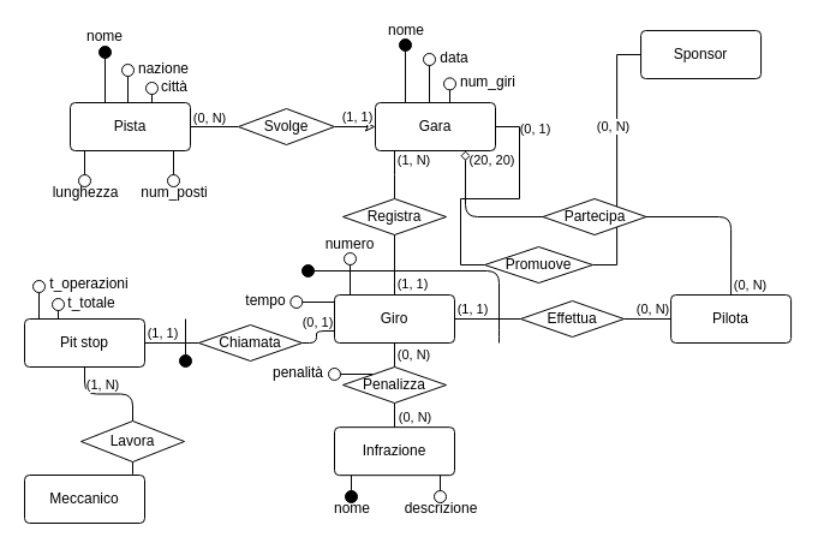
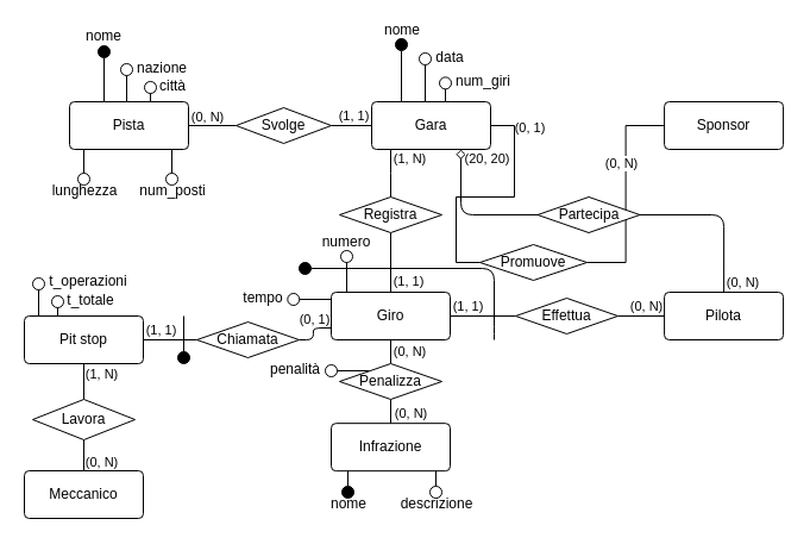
  <mxCell id="0" />
  <mxCell id="1" parent="0" />
  <mxCell id="2" value="Gara" style="rounded=1;arcSize=10;whiteSpace=wrap;html=1;align=center;" parent="1" vertex="1"><mxGeometry x="312" y="85" width="100" height="40" as="geometry" /></mxCell>
  <mxCell id="3" value="Pista" style="rounded=1;arcSize=10;whiteSpace=wrap;html=1;align=center;" parent="1" vertex="1"><mxGeometry x="58" y="85" width="100" height="40" as="geometry" /></mxCell>
  <mxCell id="4" value="Giro" style="rounded=1;arcSize=10;whiteSpace=wrap;html=1;align=center;" parent="1" vertex="1"><mxGeometry x="278" y="245" width="100" height="40" as="geometry" /></mxCell>
  <mxCell id="5" value="Infrazione" style="rounded=1;arcSize=10;whiteSpace=wrap;html=1;align=center;" parent="1" vertex="1"><mxGeometry x="278" y="355.16" width="100" height="40" as="geometry" /></mxCell>
- <mxCell id="6" value="Sponsor" style="rounded=1;arcSize=10;whiteSpace=wrap;html=1;align=center;" parent="1" vertex="1"><mxGeometry x="533.07" y="25" width="100" height="40" as="geometry" /></mxCell>
+ <mxCell id="6" value="Sponsor" style="rounded=1;arcSize=10;whiteSpace=wrap;html=1;align=center;" parent="1" vertex="1"><mxGeometry x="558.07" y="85" width="100" height="40" as="geometry" /></mxCell>
  <mxCell id="7" value="Pit stop" style="rounded=1;arcSize=10;whiteSpace=wrap;html=1;align=center;" parent="1" vertex="1"><mxGeometry x="20" y="265" width="100" height="40" as="geometry" /></mxCell>
  <mxCell id="8" value="" style="endArrow=none;html=1;rounded=0;strokeColor=default;entryX=0.5;entryY=1;entryDx=0;entryDy=0;exitX=0.25;exitY=0;exitDx=0;exitDy=0;" parent="1" source="2" target="9" edge="1"><mxGeometry width="50" height="50" relative="1" as="geometry"><mxPoint x="342" y="75" as="sourcePoint" /><mxPoint x="292" y="62" as="targetPoint" /></mxGeometry></mxCell>
  <mxCell id="9" value="" style="ellipse;whiteSpace=wrap;html=1;aspect=fixed;fillColor=#000000;" parent="1" vertex="1"><mxGeometry x="332" y="32" width="10" height="10" as="geometry" /></mxCell>
  <mxCell id="10" value="nome" style="text;html=1;strokeColor=none;fillColor=none;align=center;verticalAlign=middle;whiteSpace=wrap;rounded=0;" parent="1" vertex="1"><mxGeometry x="308" y="20" width="60" height="10" as="geometry" /></mxCell>
  <mxCell id="11" value="" style="endArrow=none;html=1;rounded=0;strokeColor=default;entryX=0.5;entryY=1;entryDx=0;entryDy=0;exitX=0.4;exitY=-0.009;exitDx=0;exitDy=0;exitPerimeter=0;" parent="1" target="12" edge="1"><mxGeometry width="50" height="50" relative="1" as="geometry"><mxPoint x="357" y="85" as="sourcePoint" /><mxPoint x="303" y="85.36" as="targetPoint" /></mxGeometry></mxCell>
  <mxCell id="12" value="" style="ellipse;whiteSpace=wrap;html=1;aspect=fixed;fillColor=none;" parent="1" vertex="1"><mxGeometry x="352" y="44" width="10" height="10" as="geometry" /></mxCell>
  <mxCell id="13" value="data" style="text;html=1;strokeColor=none;fillColor=none;align=center;verticalAlign=middle;whiteSpace=wrap;rounded=0;" parent="1" vertex="1"><mxGeometry x="348" y="43" width="60" height="10" as="geometry" /></mxCell>
  <mxCell id="14" style="edgeStyle=orthogonalEdgeStyle;rounded=0;orthogonalLoop=1;jettySize=auto;html=1;exitX=1;exitY=0.5;exitDx=0;exitDy=0;entryX=0;entryY=0.5;entryDx=0;entryDy=0;endArrow=none;endFill=0;" parent="1" source="18" target="6" edge="1"><mxGeometry relative="1" as="geometry" /></mxCell>
  <mxCell id="15" value="(0, N)" style="edgeLabel;html=1;align=center;verticalAlign=middle;resizable=0;points=[];" parent="14" vertex="1" connectable="0"><mxGeometry x="0.183" relative="1" as="geometry"><mxPoint x="-4" y="-9" as="offset" /></mxGeometry></mxCell>
  <mxCell id="16" style="edgeStyle=orthogonalEdgeStyle;rounded=0;orthogonalLoop=1;jettySize=auto;html=1;exitX=0;exitY=0.5;exitDx=0;exitDy=0;entryX=1;entryY=0.5;entryDx=0;entryDy=0;endArrow=none;endFill=0;" parent="1" source="18" target="2" edge="1"><mxGeometry relative="1" as="geometry" /></mxCell>
  <mxCell id="17" value="(0, 1)" style="edgeLabel;html=1;align=center;verticalAlign=middle;resizable=0;points=[];" parent="16" vertex="1" connectable="0"><mxGeometry x="0.713" y="-1" relative="1" as="geometry"><mxPoint x="11" y="-8" as="offset" /></mxGeometry></mxCell>
  <mxCell id="18" value="Promuove" style="shape=rhombus;perimeter=rhombusPerimeter;whiteSpace=wrap;html=1;align=center;" parent="1" vertex="1"><mxGeometry x="403" y="205" width="90" height="30" as="geometry" /></mxCell>
  <mxCell id="19" value="" style="endArrow=none;html=1;rounded=0;strokeColor=default;entryX=0.5;entryY=1;entryDx=0;entryDy=0;" parent="1" target="20" edge="1"><mxGeometry width="50" height="50" relative="1" as="geometry"><mxPoint x="87" y="85" as="sourcePoint" /><mxPoint x="42" y="75" as="targetPoint" /></mxGeometry></mxCell>
  <mxCell id="20" value="" style="ellipse;whiteSpace=wrap;html=1;aspect=fixed;fillColor=#000000;" parent="1" vertex="1"><mxGeometry x="82" y="38" width="10" height="10" as="geometry" /></mxCell>
  <mxCell id="21" value="nome" style="text;html=1;strokeColor=none;fillColor=none;align=center;verticalAlign=middle;whiteSpace=wrap;rounded=0;" parent="1" vertex="1"><mxGeometry x="57" y="25" width="60" height="10" as="geometry" /></mxCell>
  <mxCell id="22" value="" style="endArrow=none;html=1;rounded=0;strokeColor=default;entryX=0.5;entryY=1;entryDx=0;entryDy=0;exitX=0.4;exitY=-0.009;exitDx=0;exitDy=0;exitPerimeter=0;" parent="1" target="23" edge="1"><mxGeometry width="50" height="50" relative="1" as="geometry"><mxPoint x="106" y="84.64" as="sourcePoint" /><mxPoint x="52" y="85" as="targetPoint" /></mxGeometry></mxCell>
  <mxCell id="23" value="" style="ellipse;whiteSpace=wrap;html=1;aspect=fixed;fillColor=none;" parent="1" vertex="1"><mxGeometry x="101" y="53" width="10" height="10" as="geometry" /></mxCell>
  <mxCell id="24" value="" style="endArrow=none;html=1;rounded=0;strokeColor=default;entryX=0.5;entryY=1;entryDx=0;entryDy=0;exitX=0.4;exitY=-0.009;exitDx=0;exitDy=0;exitPerimeter=0;" parent="1" target="25" edge="1"><mxGeometry width="50" height="50" relative="1" as="geometry"><mxPoint x="126" y="85" as="sourcePoint" /><mxPoint x="72" y="85.36" as="targetPoint" /></mxGeometry></mxCell>
  <mxCell id="25" value="" style="ellipse;whiteSpace=wrap;html=1;aspect=fixed;fillColor=none;" parent="1" vertex="1"><mxGeometry x="121" y="68" width="10" height="10" as="geometry" /></mxCell>
  <mxCell id="26" value="nazione" style="text;html=1;strokeColor=none;fillColor=none;align=center;verticalAlign=middle;whiteSpace=wrap;rounded=0;" parent="1" vertex="1"><mxGeometry x="106" y="52" width="60" height="10" as="geometry" /></mxCell>
  <mxCell id="27" value="città" style="text;html=1;strokeColor=none;fillColor=none;align=center;verticalAlign=middle;whiteSpace=wrap;rounded=0;" parent="1" vertex="1"><mxGeometry x="115" y="67" width="60" height="10" as="geometry" /></mxCell>
  <mxCell id="28" value="" style="ellipse;whiteSpace=wrap;html=1;aspect=fixed;fillColor=none;" parent="1" vertex="1"><mxGeometry x="65" y="145" width="10" height="10" as="geometry" /></mxCell>
  <mxCell id="29" value="" style="endArrow=none;html=1;rounded=0;strokeColor=default;" parent="1" source="28" edge="1"><mxGeometry width="50" height="50" relative="1" as="geometry"><mxPoint x="69.91" y="146.64" as="sourcePoint" /><mxPoint x="70" y="125" as="targetPoint" /></mxGeometry></mxCell>
  <mxCell id="30" value="lunghezza" style="text;html=1;strokeColor=none;fillColor=none;align=center;verticalAlign=middle;whiteSpace=wrap;rounded=0;" parent="1" vertex="1"><mxGeometry x="41" y="155" width="60" height="10" as="geometry" /></mxCell>
  <mxCell id="31" value="" style="ellipse;whiteSpace=wrap;html=1;aspect=fixed;fillColor=none;" parent="1" vertex="1"><mxGeometry x="139" y="145" width="10" height="10" as="geometry" /></mxCell>
  <mxCell id="32" value="" style="endArrow=none;html=1;rounded=0;strokeColor=default;" parent="1" source="31" edge="1"><mxGeometry width="50" height="50" relative="1" as="geometry"><mxPoint x="143.91" y="146.64" as="sourcePoint" /><mxPoint x="144" y="125" as="targetPoint" /></mxGeometry></mxCell>
  <mxCell id="33" value="num_posti" style="text;html=1;strokeColor=none;fillColor=none;align=center;verticalAlign=middle;whiteSpace=wrap;rounded=0;" parent="1" vertex="1"><mxGeometry x="115" y="155" width="60" height="10" as="geometry" /></mxCell>
- <mxCell id="34" style="edgeStyle=orthogonalEdgeStyle;rounded=0;orthogonalLoop=1;jettySize=auto;html=1;exitX=1;exitY=0.5;exitDx=0;exitDy=0;entryX=0;entryY=0.5;entryDx=0;entryDy=0;endArrow=classic;endFill=0;" parent="1" source="38" target="2" edge="1"><mxGeometry relative="1" as="geometry" /></mxCell>
+ <mxCell id="34" style="edgeStyle=orthogonalEdgeStyle;rounded=0;orthogonalLoop=1;jettySize=auto;html=1;exitX=1;exitY=0.5;exitDx=0;exitDy=0;entryX=0;entryY=0.5;entryDx=0;entryDy=0;endArrow=none;endFill=0;" parent="1" source="38" target="2" edge="1"><mxGeometry relative="1" as="geometry" /></mxCell>
  <mxCell id="35" value="(1, 1)" style="edgeLabel;html=1;align=center;verticalAlign=middle;resizable=0;points=[];" parent="34" vertex="1" connectable="0"><mxGeometry x="0.276" y="2" relative="1" as="geometry"><mxPoint x="-4" y="-7" as="offset" /></mxGeometry></mxCell>
  <mxCell id="36" style="edgeStyle=orthogonalEdgeStyle;rounded=0;orthogonalLoop=1;jettySize=auto;html=1;exitX=0;exitY=0.5;exitDx=0;exitDy=0;entryX=1;entryY=0.5;entryDx=0;entryDy=0;endArrow=none;endFill=0;" parent="1" source="38" target="3" edge="1"><mxGeometry relative="1" as="geometry" /></mxCell>
  <mxCell id="37" value="(0, N)" style="edgeLabel;html=1;align=center;verticalAlign=middle;resizable=0;points=[];" parent="36" vertex="1" connectable="0"><mxGeometry x="0.212" y="1" relative="1" as="geometry"><mxPoint x="-1" y="-9" as="offset" /></mxGeometry></mxCell>
  <mxCell id="38" value="Svolge" style="shape=rhombus;perimeter=rhombusPerimeter;whiteSpace=wrap;html=1;align=center;" parent="1" vertex="1"><mxGeometry x="198" y="90" width="80" height="30" as="geometry" /></mxCell>
  <mxCell id="39" value="" style="ellipse;whiteSpace=wrap;html=1;aspect=fixed;fillColor=none;" parent="1" vertex="1"><mxGeometry x="241.3" y="246" width="10" height="10" as="geometry" /></mxCell>
  <mxCell id="40" value="" style="endArrow=none;html=1;rounded=0;strokeColor=default;entryX=-0.003;entryY=0.375;entryDx=0;entryDy=0;entryPerimeter=0;" parent="1" source="39" edge="1"><mxGeometry width="50" height="50" relative="1" as="geometry"><mxPoint x="290.21" y="297.64" as="sourcePoint" /><mxPoint x="278" y="251" as="targetPoint" /></mxGeometry></mxCell>
  <mxCell id="41" value="tempo" style="text;html=1;strokeColor=none;fillColor=none;align=center;verticalAlign=middle;whiteSpace=wrap;rounded=0;" parent="1" vertex="1"><mxGeometry x="191.3" y="245" width="60" height="10" as="geometry" /></mxCell>
  <mxCell id="42" value="numero" style="text;html=1;strokeColor=none;fillColor=none;align=center;verticalAlign=middle;whiteSpace=wrap;rounded=0;" parent="1" vertex="1"><mxGeometry x="261" y="198" width="60" height="10" as="geometry" /></mxCell>
  <mxCell id="43" value="" style="endArrow=none;html=1;rounded=0;strokeColor=default;entryX=0.5;entryY=1;entryDx=0;entryDy=0;exitX=0.4;exitY=-0.009;exitDx=0;exitDy=0;exitPerimeter=0;" parent="1" target="44" edge="1"><mxGeometry width="50" height="50" relative="1" as="geometry"><mxPoint x="374" y="85" as="sourcePoint" /><mxPoint x="320" y="85.36" as="targetPoint" /></mxGeometry></mxCell>
  <mxCell id="44" value="" style="ellipse;whiteSpace=wrap;html=1;aspect=fixed;fillColor=none;" parent="1" vertex="1"><mxGeometry x="369" y="64.36" width="10" height="10" as="geometry" /></mxCell>
  <mxCell id="45" value="num_giri" style="text;html=1;strokeColor=none;fillColor=none;align=center;verticalAlign=middle;whiteSpace=wrap;rounded=0;" parent="1" vertex="1"><mxGeometry x="379" y="63" width="54" height="10" as="geometry" /></mxCell>
  <mxCell id="46" value="Pilota" style="rounded=1;arcSize=10;whiteSpace=wrap;html=1;align=center;" parent="1" vertex="1"><mxGeometry x="558.07" y="245" width="100" height="40" as="geometry" /></mxCell>
  <mxCell id="47" style="edgeStyle=orthogonalEdgeStyle;rounded=0;orthogonalLoop=1;jettySize=auto;html=1;exitX=1;exitY=0.5;exitDx=0;exitDy=0;entryX=0;entryY=0.5;entryDx=0;entryDy=0;endArrow=none;endFill=0;" parent="1" source="51" target="46" edge="1"><mxGeometry relative="1" as="geometry" /></mxCell>
  <mxCell id="48" value="(0, N)" style="edgeLabel;html=1;align=center;verticalAlign=middle;resizable=0;points=[];" parent="47" vertex="1" connectable="0"><mxGeometry x="0.296" y="-2" relative="1" as="geometry"><mxPoint x="-2" y="-11" as="offset" /></mxGeometry></mxCell>
  <mxCell id="49" style="edgeStyle=orthogonalEdgeStyle;rounded=0;orthogonalLoop=1;jettySize=auto;html=1;exitX=0;exitY=0.5;exitDx=0;exitDy=0;entryX=1;entryY=0.5;entryDx=0;entryDy=0;endArrow=none;endFill=0;" parent="1" source="51" target="4" edge="1"><mxGeometry relative="1" as="geometry" /></mxCell>
  <mxCell id="50" value="(1, 1)" style="edgeLabel;html=1;align=center;verticalAlign=middle;resizable=0;points=[];" parent="49" vertex="1" connectable="0"><mxGeometry x="0.701" y="-1" relative="1" as="geometry"><mxPoint x="6" y="-8" as="offset" /></mxGeometry></mxCell>
  <mxCell id="51" value="Effettua" style="shape=rhombus;perimeter=rhombusPerimeter;whiteSpace=wrap;html=1;align=center;" parent="1" vertex="1"><mxGeometry x="433" y="250" width="86" height="30" as="geometry" /></mxCell>
  <mxCell id="52" style="edgeStyle=orthogonalEdgeStyle;rounded=0;orthogonalLoop=1;jettySize=auto;html=1;exitX=0.5;exitY=0;exitDx=0;exitDy=0;entryX=0.5;entryY=1;entryDx=0;entryDy=0;endArrow=none;endFill=0;" parent="1" source="56" edge="1"><mxGeometry relative="1" as="geometry"><mxPoint x="328" y="125" as="targetPoint" /></mxGeometry></mxCell>
  <mxCell id="53" value="(1, N)" style="edgeLabel;html=1;align=center;verticalAlign=middle;resizable=0;points=[];" parent="52" vertex="1" connectable="0"><mxGeometry x="0.764" y="-1" relative="1" as="geometry"><mxPoint x="14" y="3" as="offset" /></mxGeometry></mxCell>
  <mxCell id="54" style="edgeStyle=orthogonalEdgeStyle;rounded=0;orthogonalLoop=1;jettySize=auto;html=1;exitX=0.5;exitY=1;exitDx=0;exitDy=0;entryX=0.5;entryY=0;entryDx=0;entryDy=0;endArrow=none;endFill=0;" parent="1" source="56" target="4" edge="1"><mxGeometry relative="1" as="geometry" /></mxCell>
  <mxCell id="55" value="(1, 1)" style="edgeLabel;html=1;align=center;verticalAlign=middle;resizable=0;points=[];" parent="54" vertex="1" connectable="0"><mxGeometry x="0.691" y="1" relative="1" as="geometry"><mxPoint x="13" y="-2" as="offset" /></mxGeometry></mxCell>
  <mxCell id="56" value="Registra" style="shape=rhombus;perimeter=rhombusPerimeter;whiteSpace=wrap;html=1;align=center;" parent="1" vertex="1"><mxGeometry x="285" y="165" width="86" height="30" as="geometry" /></mxCell>
  <mxCell id="57" value="" style="endArrow=none;html=1;rounded=1;entryX=1;entryY=0.5;entryDx=0;entryDy=0;" parent="1" target="58" edge="1"><mxGeometry relative="1" as="geometry"><mxPoint x="415" y="285" as="sourcePoint" /><mxPoint x="315" y="225" as="targetPoint" /><Array as="points"><mxPoint x="415" y="275" /><mxPoint x="415" y="225" /></Array></mxGeometry></mxCell>
  <mxCell id="58" value="" style="ellipse;whiteSpace=wrap;html=1;aspect=fixed;fillColor=#000000;" parent="1" vertex="1"><mxGeometry x="251" y="220" width="10" height="10" as="geometry" /></mxCell>
  <mxCell id="59" style="edgeStyle=orthogonalEdgeStyle;rounded=1;orthogonalLoop=1;jettySize=auto;html=1;exitX=1;exitY=0.5;exitDx=0;exitDy=0;entryX=0.5;entryY=0;entryDx=0;entryDy=0;endArrow=none;endFill=0;" parent="1" source="63" target="46" edge="1"><mxGeometry relative="1" as="geometry" /></mxCell>
  <mxCell id="60" value="(0, N)" style="edgeLabel;html=1;align=center;verticalAlign=middle;resizable=0;points=[];" parent="59" vertex="1" connectable="0"><mxGeometry x="0.894" relative="1" as="geometry"><mxPoint x="15" y="-1" as="offset" /></mxGeometry></mxCell>
  <mxCell id="61" style="edgeStyle=orthogonalEdgeStyle;rounded=1;orthogonalLoop=1;jettySize=auto;html=1;exitX=0;exitY=0.5;exitDx=0;exitDy=0;entryX=0.75;entryY=1;entryDx=0;entryDy=0;endArrow=diamond;endFill=0;" parent="1" source="63" target="2" edge="1"><mxGeometry relative="1" as="geometry" /></mxCell>
  <mxCell id="62" value="(20, 20)" style="edgeLabel;html=1;align=center;verticalAlign=middle;resizable=0;points=[];" parent="61" vertex="1" connectable="0"><mxGeometry x="0.844" y="-3" relative="1" as="geometry"><mxPoint x="18" y="-2" as="offset" /></mxGeometry></mxCell>
  <mxCell id="63" value="Partecipa" style="shape=rhombus;perimeter=rhombusPerimeter;whiteSpace=wrap;html=1;align=center;" parent="1" vertex="1"><mxGeometry x="451.5" y="165" width="86" height="30" as="geometry" /></mxCell>
  <mxCell id="64" value="" style="endArrow=none;html=1;rounded=0;strokeColor=default;entryX=0.5;entryY=1;entryDx=0;entryDy=0;exitX=0.13;exitY=0.012;exitDx=0;exitDy=0;exitPerimeter=0;" parent="1" source="4" target="65" edge="1"><mxGeometry width="50" height="50" relative="1" as="geometry"><mxPoint x="291" y="246" as="sourcePoint" /><mxPoint x="237" y="246.36" as="targetPoint" /></mxGeometry></mxCell>
  <mxCell id="65" value="" style="ellipse;whiteSpace=wrap;html=1;aspect=fixed;fillColor=none;" parent="1" vertex="1"><mxGeometry x="286" y="210" width="10" height="10" as="geometry" /></mxCell>
  <mxCell id="66" value="" style="ellipse;whiteSpace=wrap;html=1;aspect=fixed;fillColor=none;" parent="1" vertex="1"><mxGeometry x="273" y="306" width="10" height="10" as="geometry" /></mxCell>
  <mxCell id="67" value="" style="endArrow=none;html=1;rounded=0;strokeColor=default;entryX=-0.003;entryY=0.375;entryDx=0;entryDy=0;entryPerimeter=0;" parent="1" source="66" edge="1"><mxGeometry width="50" height="50" relative="1" as="geometry"><mxPoint x="321.91" y="357.64" as="sourcePoint" /><mxPoint x="309.7" y="311" as="targetPoint" /></mxGeometry></mxCell>
  <mxCell id="68" value="penalità" style="text;html=1;strokeColor=none;fillColor=none;align=center;verticalAlign=middle;whiteSpace=wrap;rounded=0;" parent="1" vertex="1"><mxGeometry x="218" y="305" width="60" height="10" as="geometry" /></mxCell>
  <mxCell id="69" style="edgeStyle=orthogonalEdgeStyle;rounded=1;orthogonalLoop=1;jettySize=auto;html=1;exitX=0.5;exitY=1;exitDx=0;exitDy=0;entryX=0.5;entryY=0;entryDx=0;entryDy=0;endArrow=none;endFill=0;" parent="1" source="73" target="5" edge="1"><mxGeometry relative="1" as="geometry" /></mxCell>
  <mxCell id="70" value="(0, N)" style="edgeLabel;html=1;align=center;verticalAlign=middle;resizable=0;points=[];" parent="69" vertex="1" connectable="0"><mxGeometry x="0.629" y="-1" relative="1" as="geometry"><mxPoint x="17" y="-5" as="offset" /></mxGeometry></mxCell>
  <mxCell id="71" style="edgeStyle=orthogonalEdgeStyle;rounded=1;orthogonalLoop=1;jettySize=auto;html=1;exitX=0.5;exitY=0;exitDx=0;exitDy=0;entryX=0.5;entryY=1;entryDx=0;entryDy=0;endArrow=none;endFill=0;" parent="1" source="73" target="4" edge="1"><mxGeometry relative="1" as="geometry" /></mxCell>
  <mxCell id="72" value="(0, N)" style="edgeLabel;html=1;align=center;verticalAlign=middle;resizable=0;points=[];" parent="71" vertex="1" connectable="0"><mxGeometry x="0.632" relative="1" as="geometry"><mxPoint x="15" y="5" as="offset" /></mxGeometry></mxCell>
  <mxCell id="73" value="Penalizza" style="shape=rhombus;perimeter=rhombusPerimeter;whiteSpace=wrap;html=1;align=center;" parent="1" vertex="1"><mxGeometry x="285" y="305" width="86" height="30" as="geometry" /></mxCell>
  <mxCell id="74" value="" style="ellipse;whiteSpace=wrap;html=1;aspect=fixed;fillColor=#000000;" parent="1" vertex="1"><mxGeometry x="287" y="408" width="10" height="10" as="geometry" /></mxCell>
  <mxCell id="75" value="" style="endArrow=none;html=1;rounded=0;strokeColor=default;" parent="1" source="74" edge="1"><mxGeometry width="50" height="50" relative="1" as="geometry"><mxPoint x="291.91" y="416.8" as="sourcePoint" /><mxPoint x="292" y="395.16" as="targetPoint" /></mxGeometry></mxCell>
  <mxCell id="76" value="nome" style="text;html=1;strokeColor=none;fillColor=none;align=center;verticalAlign=middle;whiteSpace=wrap;rounded=0;" parent="1" vertex="1"><mxGeometry x="263" y="418" width="60" height="10" as="geometry" /></mxCell>
  <mxCell id="77" value="" style="ellipse;whiteSpace=wrap;html=1;aspect=fixed;fillColor=none;" parent="1" vertex="1"><mxGeometry x="361" y="408" width="10" height="10" as="geometry" /></mxCell>
  <mxCell id="78" value="" style="endArrow=none;html=1;rounded=0;strokeColor=default;" parent="1" source="77" edge="1"><mxGeometry width="50" height="50" relative="1" as="geometry"><mxPoint x="365.91" y="416.8" as="sourcePoint" /><mxPoint x="366" y="395.16" as="targetPoint" /></mxGeometry></mxCell>
  <mxCell id="79" value="descrizione" style="text;html=1;strokeColor=none;fillColor=none;align=center;verticalAlign=middle;whiteSpace=wrap;rounded=0;" parent="1" vertex="1"><mxGeometry x="337" y="418" width="60" height="10" as="geometry" /></mxCell>
  <mxCell id="80" style="edgeStyle=orthogonalEdgeStyle;rounded=1;orthogonalLoop=1;jettySize=auto;html=1;exitX=0;exitY=0.5;exitDx=0;exitDy=0;entryX=1;entryY=0.5;entryDx=0;entryDy=0;endArrow=none;endFill=0;" parent="1" source="84" target="7" edge="1"><mxGeometry relative="1" as="geometry"><mxPoint x="163" y="285" as="sourcePoint" /><mxPoint x="125" y="285" as="targetPoint" /></mxGeometry></mxCell>
  <mxCell id="81" value="(1, 1)" style="edgeLabel;html=1;align=center;verticalAlign=middle;resizable=0;points=[];" parent="80" vertex="1" connectable="0"><mxGeometry x="0.683" relative="1" as="geometry"><mxPoint x="7" y="-9" as="offset" /></mxGeometry></mxCell>
  <mxCell id="82" style="edgeStyle=orthogonalEdgeStyle;rounded=1;orthogonalLoop=1;jettySize=auto;html=1;exitX=1;exitY=0.5;exitDx=0;exitDy=0;endArrow=none;endFill=0;" parent="1" source="84" edge="1"><mxGeometry relative="1" as="geometry"><Array as="points"><mxPoint x="263" y="285" /><mxPoint x="263" y="275" /></Array><mxPoint x="278" y="275" as="targetPoint" /></mxGeometry></mxCell>
  <mxCell id="83" value="(0, 1)" style="edgeLabel;html=1;align=center;verticalAlign=middle;resizable=0;points=[];" parent="82" vertex="1" connectable="0"><mxGeometry x="0.783" y="-1" relative="1" as="geometry"><mxPoint x="-11" y="-9" as="offset" /></mxGeometry></mxCell>
  <mxCell id="84" value="Chiamata" style="shape=rhombus;perimeter=rhombusPerimeter;whiteSpace=wrap;html=1;align=center;" parent="1" vertex="1"><mxGeometry x="165" y="270" width="86" height="30" as="geometry" /></mxCell>
  <mxCell id="85" value="" style="endArrow=none;html=1;rounded=0;strokeColor=default;entryX=0.5;entryY=1;entryDx=0;entryDy=0;exitX=0.4;exitY=-0.009;exitDx=0;exitDy=0;exitPerimeter=0;" parent="1" target="86" edge="1"><mxGeometry width="50" height="50" relative="1" as="geometry"><mxPoint x="32" y="264.64" as="sourcePoint" /><mxPoint x="-22" y="265" as="targetPoint" /></mxGeometry></mxCell>
  <mxCell id="86" value="" style="ellipse;whiteSpace=wrap;html=1;aspect=fixed;fillColor=none;" parent="1" vertex="1"><mxGeometry x="27" y="233" width="10" height="10" as="geometry" /></mxCell>
  <mxCell id="87" value="" style="endArrow=none;html=1;rounded=0;strokeColor=default;entryX=0.5;entryY=1;entryDx=0;entryDy=0;exitX=0.4;exitY=-0.009;exitDx=0;exitDy=0;exitPerimeter=0;" parent="1" target="88" edge="1"><mxGeometry width="50" height="50" relative="1" as="geometry"><mxPoint x="48" y="265" as="sourcePoint" /><mxPoint x="-6" y="265.36" as="targetPoint" /></mxGeometry></mxCell>
  <mxCell id="88" value="" style="ellipse;whiteSpace=wrap;html=1;aspect=fixed;fillColor=none;" parent="1" vertex="1"><mxGeometry x="43" y="248" width="10" height="10" as="geometry" /></mxCell>
  <mxCell id="89" value="t_operazioni" style="text;html=1;strokeColor=none;fillColor=none;align=center;verticalAlign=middle;whiteSpace=wrap;rounded=0;" parent="1" vertex="1"><mxGeometry x="44" y="231" width="60" height="10" as="geometry" /></mxCell>
  <mxCell id="90" value="t_totale" style="text;html=1;strokeColor=none;fillColor=none;align=center;verticalAlign=middle;whiteSpace=wrap;rounded=0;" parent="1" vertex="1"><mxGeometry x="46" y="247" width="60" height="10" as="geometry" /></mxCell>
  <mxCell id="91" value="" style="ellipse;whiteSpace=wrap;html=1;aspect=fixed;fillColor=#000000;" parent="1" vertex="1"><mxGeometry x="149" y="295" width="10" height="10" as="geometry" /></mxCell>
  <mxCell id="92" value="" style="endArrow=none;html=1;rounded=0;strokeColor=default;" parent="1" source="91" edge="1"><mxGeometry width="50" height="50" relative="1" as="geometry"><mxPoint x="143.91" y="298.64" as="sourcePoint" /><mxPoint x="154" y="265" as="targetPoint" /></mxGeometry></mxCell>
  <mxCell id="93" style="edgeStyle=orthogonalEdgeStyle;rounded=1;orthogonalLoop=1;jettySize=auto;html=1;exitX=0.5;exitY=0;exitDx=0;exitDy=0;entryX=0.5;entryY=1;entryDx=0;entryDy=0;endArrow=none;endFill=0;" parent="1" source="97" target="7" edge="1"><mxGeometry relative="1" as="geometry" /></mxCell>
  <mxCell id="94" value="(1, N)" style="edgeLabel;html=1;align=center;verticalAlign=middle;resizable=0;points=[];" parent="93" vertex="1" connectable="0"><mxGeometry x="0.792" relative="1" as="geometry"><mxPoint x="14" y="5" as="offset" /></mxGeometry></mxCell>
  <mxCell id="95" style="edgeStyle=orthogonalEdgeStyle;rounded=1;orthogonalLoop=1;jettySize=auto;html=1;exitX=0.5;exitY=1;exitDx=0;exitDy=0;entryX=0.5;entryY=0;entryDx=0;entryDy=0;endArrow=none;endFill=0;" parent="1" source="97" target="98" edge="1"><mxGeometry relative="1" as="geometry" /></mxCell>
  <mxCell id="96" value="(0, N)" style="edgeLabel;html=1;align=center;verticalAlign=middle;resizable=0;points=[];" parent="95" vertex="1" connectable="0"><mxGeometry x="0.231" y="1" relative="1" as="geometry"><mxPoint x="13" y="2" as="offset" /></mxGeometry></mxCell>
- <mxCell id="97" value="Lavora" style="shape=rhombus;perimeter=rhombusPerimeter;whiteSpace=wrap;html=1;align=center;" parent="1" vertex="1"><mxGeometry x="67" y="350" width="86" height="34" as="geometry" /></mxCell>
+ <mxCell id="97" value="Lavora" style="shape=rhombus;perimeter=rhombusPerimeter;whiteSpace=wrap;html=1;align=center;" parent="1" vertex="1"><mxGeometry x="27" y="335" width="86" height="34" as="geometry" /></mxCell>
  <mxCell id="98" value="&lt;div&gt;Meccanico&lt;/div&gt;" style="rounded=1;arcSize=10;whiteSpace=wrap;html=1;align=center;" parent="1" vertex="1"><mxGeometry x="20" y="395" width="100" height="40" as="geometry" /></mxCell>
